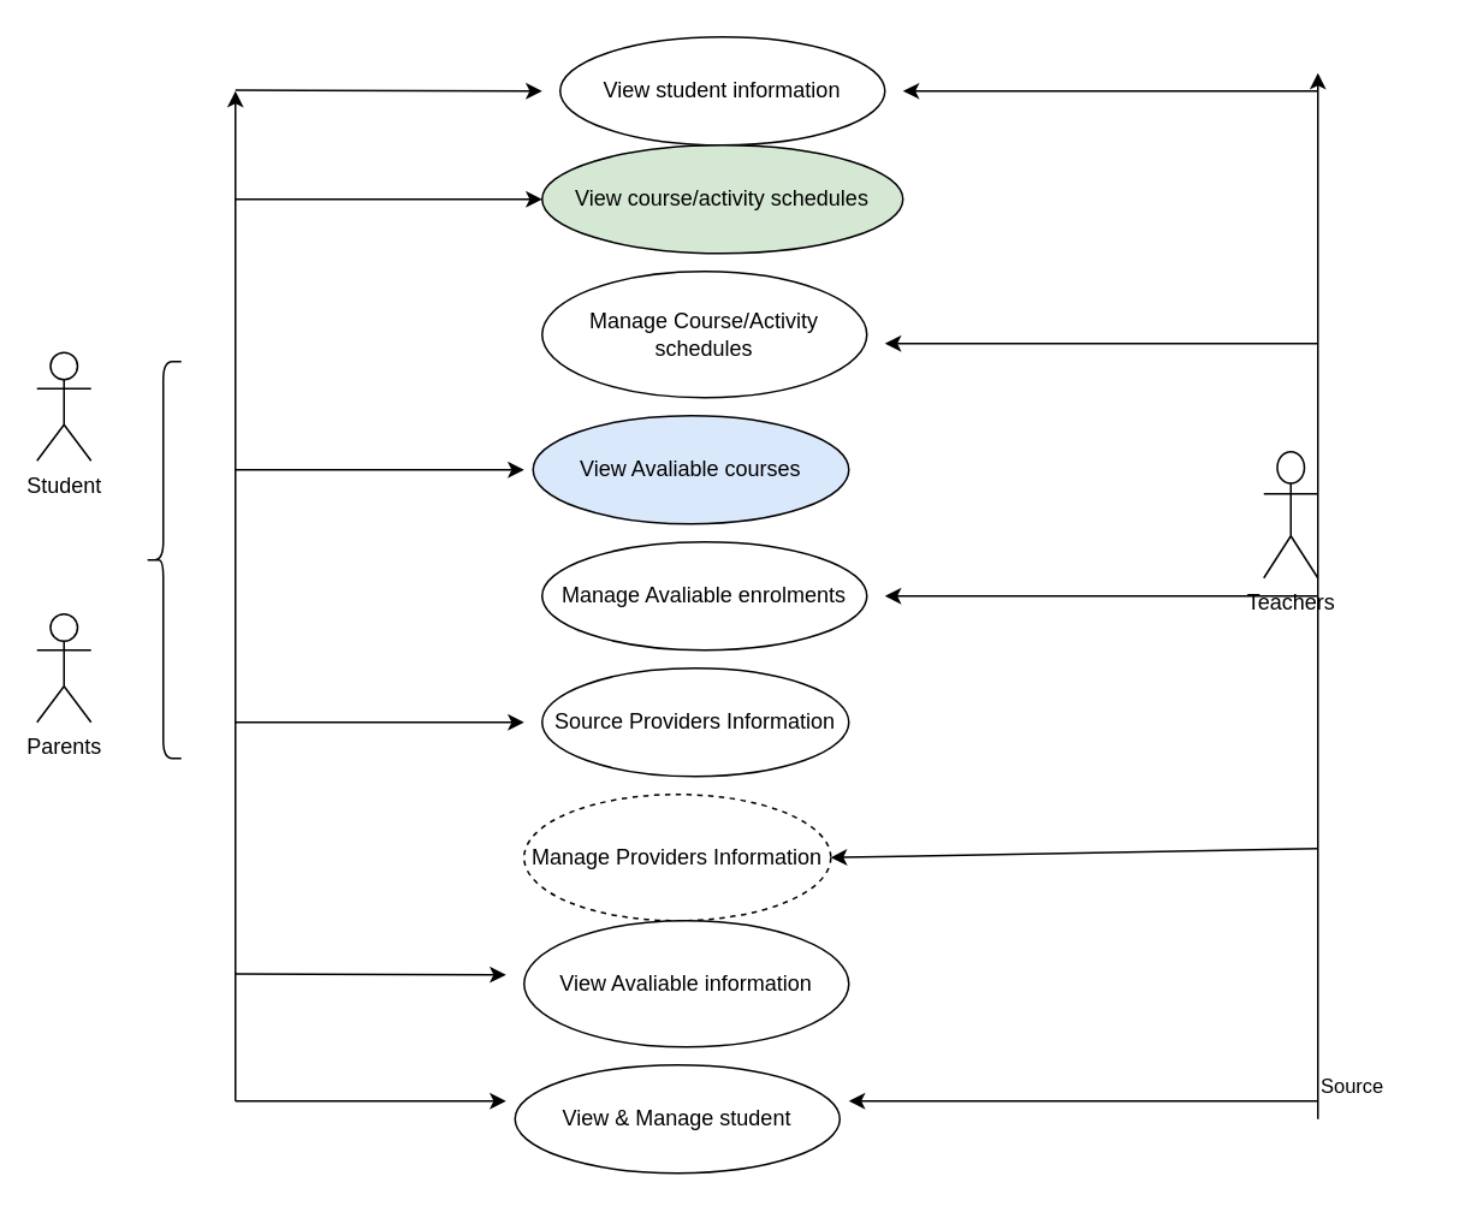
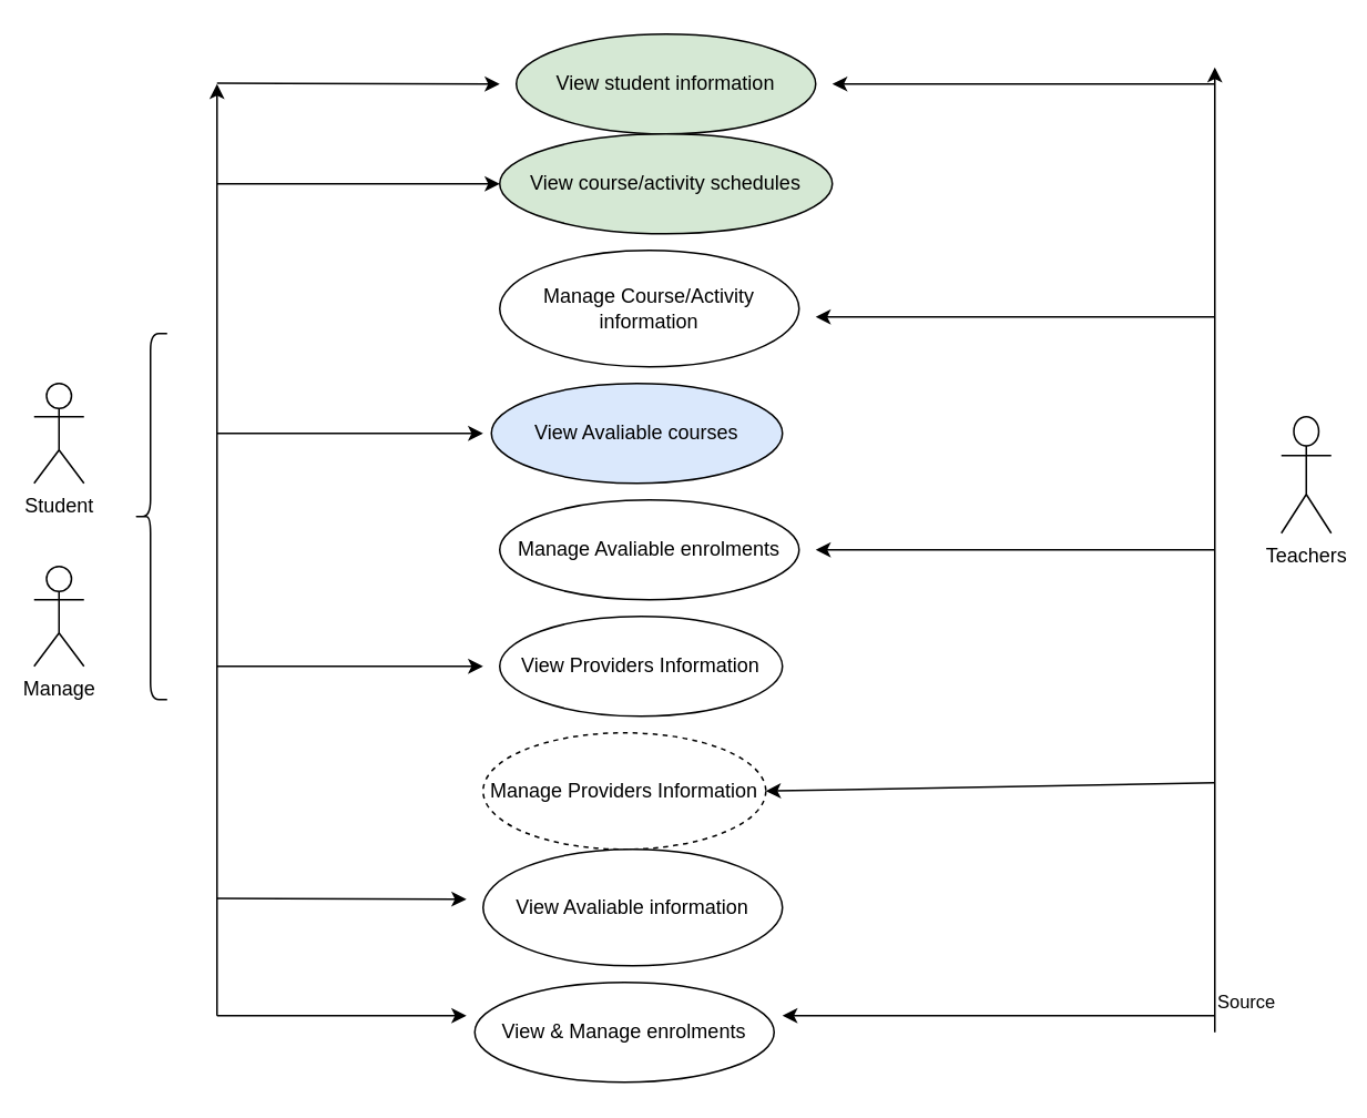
  <mxCell id="0" />
  <mxCell id="1" parent="0" />
- <mxCell id="2" value="Student" style="shape=umlActor;verticalLabelPosition=bottom;verticalAlign=top;html=1;outlineConnect=0;" parent="1" vertex="1"><mxGeometry x="20" y="195" width="30" height="60" as="geometry" /></mxCell>
- <mxCell id="3" value="Teachers" style="shape=umlActor;verticalLabelPosition=bottom;verticalAlign=top;html=1;outlineConnect=0;" parent="1" vertex="1"><mxGeometry x="700" y="250" width="30" height="70" as="geometry" /></mxCell>
- <mxCell id="4" value="Parents" style="shape=umlActor;verticalLabelPosition=bottom;verticalAlign=top;html=1;outlineConnect=0;" parent="1" vertex="1"><mxGeometry x="20" y="340" width="30" height="60" as="geometry" /></mxCell>
+ <mxCell id="2" value="Student" style="shape=umlActor;verticalLabelPosition=bottom;verticalAlign=top;html=1;outlineConnect=0;" parent="1" vertex="1"><mxGeometry x="20" y="230" width="30" height="60" as="geometry" /></mxCell>
+ <mxCell id="3" value="Teachers" style="shape=umlActor;verticalLabelPosition=bottom;verticalAlign=top;html=1;outlineConnect=0;" parent="1" vertex="1"><mxGeometry x="770" y="250" width="30" height="70" as="geometry" /></mxCell>
+ <mxCell id="4" value="Manage" style="shape=umlActor;verticalLabelPosition=bottom;verticalAlign=top;html=1;outlineConnect=0;" parent="1" vertex="1"><mxGeometry x="20" y="340" width="30" height="60" as="geometry" /></mxCell>
  <mxCell id="5" value="" style="endArrow=classic;html=1;" parent="1" edge="1"><mxGeometry relative="1" as="geometry"><mxPoint x="130" y="610" as="sourcePoint" /><mxPoint x="130" y="50" as="targetPoint" /></mxGeometry></mxCell>
  <mxCell id="6" value="" style="endArrow=classic;html=1;" parent="1" edge="1"><mxGeometry relative="1" as="geometry"><mxPoint x="130" y="49.5" as="sourcePoint" /><mxPoint x="300" y="50" as="targetPoint" /></mxGeometry></mxCell>
  <mxCell id="7" value="" style="endArrow=classic;html=1;" parent="1" edge="1"><mxGeometry relative="1" as="geometry"><mxPoint x="130" y="110" as="sourcePoint" /><mxPoint x="300" y="110" as="targetPoint" /></mxGeometry></mxCell>
  <mxCell id="8" value="" style="endArrow=classic;html=1;" parent="1" edge="1"><mxGeometry relative="1" as="geometry"><mxPoint x="130" y="260" as="sourcePoint" /><mxPoint x="290" y="260" as="targetPoint" /></mxGeometry></mxCell>
  <mxCell id="9" value="" style="endArrow=classic;html=1;" parent="1" edge="1"><mxGeometry relative="1" as="geometry"><mxPoint x="130" y="539.5" as="sourcePoint" /><mxPoint x="280" y="540" as="targetPoint" /></mxGeometry></mxCell>
  <mxCell id="10" value="" style="endArrow=classic;html=1;" parent="1" edge="1"><mxGeometry relative="1" as="geometry"><mxPoint x="130" y="610" as="sourcePoint" /><mxPoint x="280" y="610" as="targetPoint" /><Array as="points"><mxPoint x="210" y="610" /></Array></mxGeometry></mxCell>
  <mxCell id="11" value="" style="endArrow=classic;html=1;" parent="1" edge="1"><mxGeometry relative="1" as="geometry"><mxPoint x="130" y="400" as="sourcePoint" /><mxPoint x="290" y="400" as="targetPoint" /></mxGeometry></mxCell>
  <mxCell id="12" value="" style="shape=curlyBracket;whiteSpace=wrap;html=1;rounded=1;" parent="1" vertex="1"><mxGeometry x="80" y="200" width="20" height="220" as="geometry" /></mxCell>
  <mxCell id="13" value="" style="endArrow=classic;html=1;" parent="1" edge="1"><mxGeometry relative="1" as="geometry"><mxPoint x="730" y="620" as="sourcePoint" /><mxPoint x="730" y="40" as="targetPoint" /></mxGeometry></mxCell>
  <mxCell id="14" value="" style="endArrow=classic;html=1;" parent="1" edge="1"><mxGeometry relative="1" as="geometry"><mxPoint x="730" y="610" as="sourcePoint" /><mxPoint x="470" y="610" as="targetPoint" /></mxGeometry></mxCell>
  <mxCell id="15" value="Source" style="edgeLabel;resizable=0;html=1;align=left;verticalAlign=bottom;" parent="14" connectable="0" vertex="1"><mxGeometry x="-1" relative="1" as="geometry" /></mxCell>
  <mxCell id="16" value="" style="endArrow=classic;html=1;entryX=1;entryY=0.5;entryDx=0;entryDy=0;" parent="1" edge="1" target="26"><mxGeometry relative="1" as="geometry"><mxPoint x="730" y="470" as="sourcePoint" /><mxPoint x="480" y="470" as="targetPoint" /></mxGeometry></mxCell>
  <mxCell id="17" value="" style="endArrow=classic;html=1;" parent="1" edge="1"><mxGeometry relative="1" as="geometry"><mxPoint x="730" y="330" as="sourcePoint" /><mxPoint x="490" y="330" as="targetPoint" /></mxGeometry></mxCell>
  <mxCell id="18" value="" style="endArrow=classic;html=1;" parent="1" edge="1"><mxGeometry relative="1" as="geometry"><mxPoint x="730" y="190" as="sourcePoint" /><mxPoint x="490" y="190" as="targetPoint" /></mxGeometry></mxCell>
  <mxCell id="19" value="" style="endArrow=classic;html=1;" parent="1" edge="1"><mxGeometry relative="1" as="geometry"><mxPoint x="730" y="50" as="sourcePoint" /><mxPoint x="500" y="50" as="targetPoint" /></mxGeometry></mxCell>
- <mxCell id="20" value="View student information" style="ellipse;whiteSpace=wrap;html=1;" vertex="1" parent="1"><mxGeometry x="310" y="20" width="180" height="60" as="geometry" /></mxCell>
+ <mxCell id="20" value="View student information" style="ellipse;whiteSpace=wrap;html=1;fillColor=#d5e8d4;" vertex="1" parent="1"><mxGeometry x="310" y="20" width="180" height="60" as="geometry" /></mxCell>
  <mxCell id="21" value="View course/activity schedules" style="ellipse;whiteSpace=wrap;html=1;fillColor=#d5e8d4;" vertex="1" parent="1"><mxGeometry x="300" y="80" width="200" height="60" as="geometry" /></mxCell>
- <mxCell id="22" value="Manage Course/Activity schedules" style="ellipse;whiteSpace=wrap;html=1;" vertex="1" parent="1"><mxGeometry x="300" y="150" width="180" height="70" as="geometry" /></mxCell>
+ <mxCell id="22" value="Manage Course/Activity information" style="ellipse;whiteSpace=wrap;html=1;" vertex="1" parent="1"><mxGeometry x="300" y="150" width="180" height="70" as="geometry" /></mxCell>
  <mxCell id="23" value="View Avaliable courses" style="ellipse;whiteSpace=wrap;html=1;fillColor=#dae8fc;" vertex="1" parent="1"><mxGeometry x="295" y="230" width="175" height="60" as="geometry" /></mxCell>
  <mxCell id="24" value="Manage Avaliable enrolments" style="ellipse;whiteSpace=wrap;html=1;" vertex="1" parent="1"><mxGeometry x="300" y="300" width="180" height="60" as="geometry" /></mxCell>
- <mxCell id="25" value="Source Providers Information" style="ellipse;whiteSpace=wrap;html=1;" vertex="1" parent="1"><mxGeometry x="300" y="370" width="170" height="60" as="geometry" /></mxCell>
+ <mxCell id="25" value="View Providers Information" style="ellipse;whiteSpace=wrap;html=1;" vertex="1" parent="1"><mxGeometry x="300" y="370" width="170" height="60" as="geometry" /></mxCell>
  <mxCell id="26" value="Manage Providers Information" style="ellipse;whiteSpace=wrap;html=1;dashed=1;" vertex="1" parent="1"><mxGeometry x="290" y="440" width="170" height="70" as="geometry" /></mxCell>
  <mxCell id="27" value="View Avaliable information" style="ellipse;whiteSpace=wrap;html=1;" vertex="1" parent="1"><mxGeometry x="290" y="510" width="180" height="70" as="geometry" /></mxCell>
- <mxCell id="28" value="View &amp;amp; Manage student" style="ellipse;whiteSpace=wrap;html=1;" vertex="1" parent="1"><mxGeometry x="285" y="590" width="180" height="60" as="geometry" /></mxCell>
+ <mxCell id="28" value="View &amp;amp; Manage enrolments" style="ellipse;whiteSpace=wrap;html=1;" vertex="1" parent="1"><mxGeometry x="285" y="590" width="180" height="60" as="geometry" /></mxCell>
